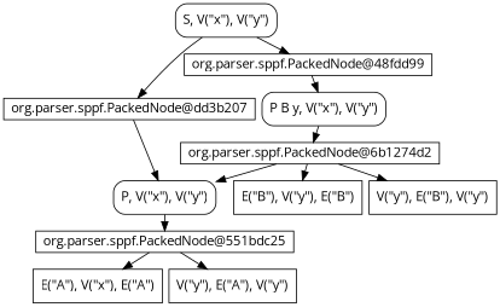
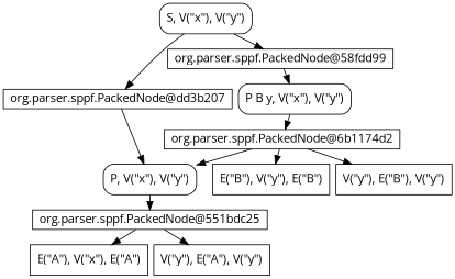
  digraph {
    fontname="Open Sans"
    nodesep=0.1
    ranksep=0.25
    node [fontname="Open Sans" shape=box]
    edge [fontname="Open Sans"]
    n1 [height=0.5 label="S, V(\"x\"), V(\"y\")" style=rounded width=0.75]
    "org.parser.sppf.PackedNode@dd3b207" [height=0.2 ordering=out width=0.2]
-   "org.parser.sppf.PackedNode@58fdd99" [height=0.2 ordering=out width=0.2 label="org.parser.sppf.PackedNode@48fdd99"]
+   "org.parser.sppf.PackedNode@58fdd99" [height=0.2 ordering=out width=0.2]
    n4 [height=0.5 label="P, V(\"x\"), V(\"y\")" style=rounded width=0.75]
    n5 [height=0.5 label="P B y, V(\"x\"), V(\"y\")" style=rounded width=0.75]
    n6 [height=0.2 label="org.parser.sppf.PackedNode@551bdc25" ordering=out width=0.2]
    n7 [height=0.5 label="E(\"A\"), V(\"x\"), E(\"A\")" width=0.75]
    n8 [height=0.5 label="V(\"y\"), E(\"A\"), V(\"y\")" width=0.75]
-   "org.parser.sppf.PackedNode@6b1274d2" [height=0.2 ordering=out width=0.2]
+   "org.parser.sppf.PackedNode@6b1274d2" [height=0.2 ordering=out width=0.2 label="org.parser.sppf.PackedNode@6b1174d2"]
    n10 [height=0.5 label="E(\"B\"), V(\"y\"), E(\"B\")" width=0.75]
    n11 [height=0.5 label="V(\"y\"), E(\"B\"), V(\"y\")" width=0.75]
    n1 -> "org.parser.sppf.PackedNode@dd3b207"
    n1 -> "org.parser.sppf.PackedNode@58fdd99"
    "org.parser.sppf.PackedNode@dd3b207" -> n4
    "org.parser.sppf.PackedNode@58fdd99" -> n5
    n4 -> n6
    n5 -> "org.parser.sppf.PackedNode@6b1274d2"
    n6 -> n7
    n6 -> n8
    "org.parser.sppf.PackedNode@6b1274d2" -> n4
    "org.parser.sppf.PackedNode@6b1274d2" -> n10
    "org.parser.sppf.PackedNode@6b1274d2" -> n11
  }
